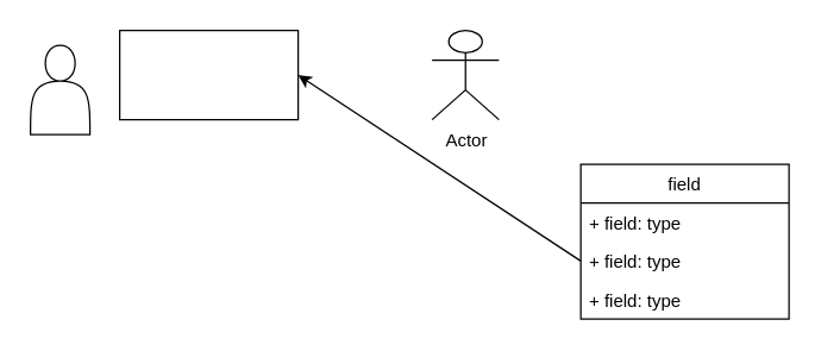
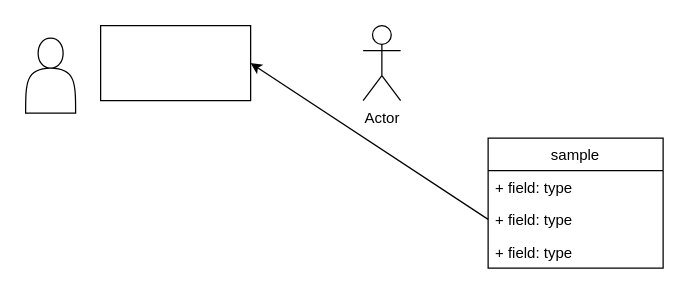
  <mxCell id="0" />
  <mxCell id="1" parent="0" />
  <mxCell id="2" value="" style="rounded=0;whiteSpace=wrap;html=1;" vertex="1" parent="1"><mxGeometry x="80" y="20" width="120" height="60" as="geometry" /></mxCell>
- <mxCell id="3" value="Actor" style="shape=umlActor;verticalLabelPosition=bottom;verticalAlign=top;html=1;outlineConnect=0;" vertex="1" parent="1"><mxGeometry x="290" y="20" width="45" height="60" as="geometry" /></mxCell>
+ <mxCell id="3" value="Actor" style="shape=umlActor;verticalLabelPosition=bottom;verticalAlign=top;html=1;outlineConnect=0;" vertex="1" parent="1"><mxGeometry x="290" y="20" width="30" height="60" as="geometry" /></mxCell>
  <mxCell id="4" value="" style="shape=actor;whiteSpace=wrap;html=1;" vertex="1" parent="1"><mxGeometry x="20" y="30" width="40" height="60" as="geometry" /></mxCell>
- <mxCell id="5" value="field" style="swimlane;fontStyle=0;childLayout=stackLayout;horizontal=1;startSize=26;fillColor=none;horizontalStack=0;resizeParent=1;resizeParentMax=0;resizeLast=0;collapsible=1;marginBottom=0;" vertex="1" parent="1"><mxGeometry x="390" y="110" width="140" height="104" as="geometry" /></mxCell>
+ <mxCell id="5" value="sample" style="swimlane;fontStyle=0;childLayout=stackLayout;horizontal=1;startSize=26;fillColor=none;horizontalStack=0;resizeParent=1;resizeParentMax=0;resizeLast=0;collapsible=1;marginBottom=0;" vertex="1" parent="1"><mxGeometry x="390" y="110" width="140" height="104" as="geometry" /></mxCell>
  <mxCell id="6" value="+ field: type" style="text;strokeColor=none;fillColor=none;align=left;verticalAlign=top;spacingLeft=4;spacingRight=4;overflow=hidden;rotatable=0;points=[[0,0.5],[1,0.5]];portConstraint=eastwest;" vertex="1" parent="5"><mxGeometry y="26" width="140" height="26" as="geometry" /></mxCell>
  <mxCell id="7" value="+ field: type" style="text;strokeColor=none;fillColor=none;align=left;verticalAlign=top;spacingLeft=4;spacingRight=4;overflow=hidden;rotatable=0;points=[[0,0.5],[1,0.5]];portConstraint=eastwest;" vertex="1" parent="5"><mxGeometry y="52" width="140" height="26" as="geometry" /></mxCell>
  <mxCell id="8" value="+ field: type" style="text;strokeColor=none;fillColor=none;align=left;verticalAlign=top;spacingLeft=4;spacingRight=4;overflow=hidden;rotatable=0;points=[[0,0.5],[1,0.5]];portConstraint=eastwest;" vertex="1" parent="5"><mxGeometry y="78" width="140" height="26" as="geometry" /></mxCell>
  <mxCell id="9" value="" style="endArrow=classic;html=1;exitX=0;exitY=0.5;exitDx=0;exitDy=0;entryX=1;entryY=0.5;entryDx=0;entryDy=0;" edge="1" parent="1" source="7" target="2"><mxGeometry width="50" height="50" relative="1" as="geometry"><mxPoint x="290" y="190" as="sourcePoint" /><mxPoint x="200" y="110" as="targetPoint" /></mxGeometry></mxCell>
